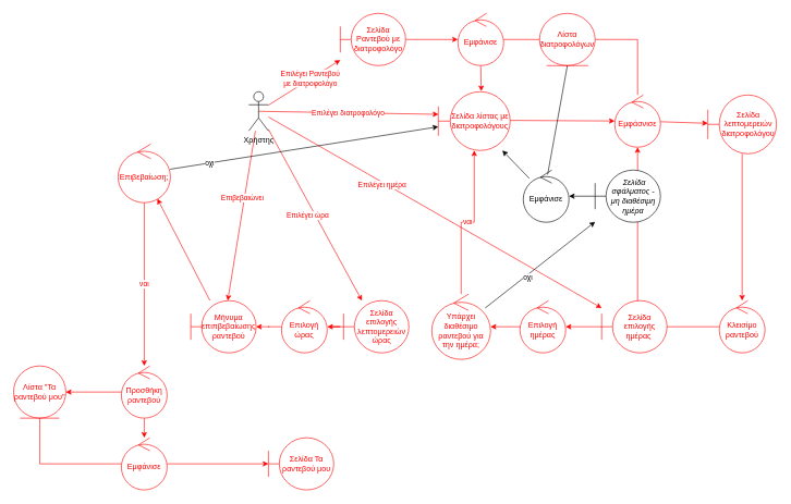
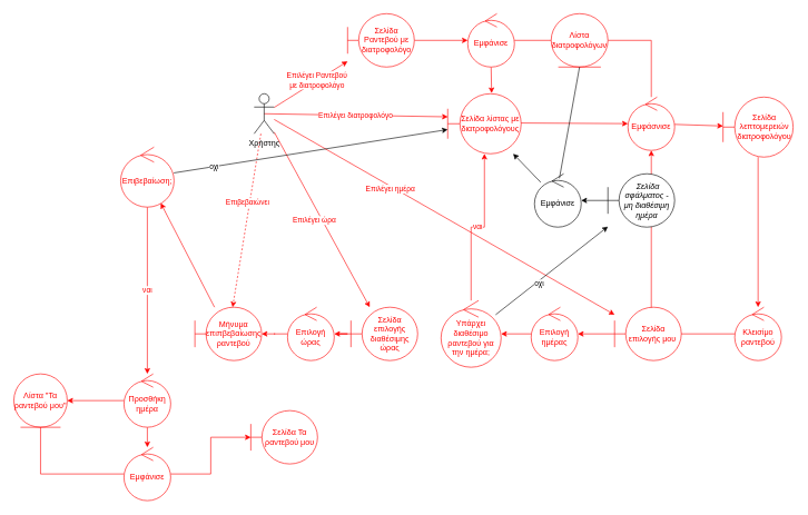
  <mxCell id="0" />
  <mxCell id="1" parent="0" />
  <mxCell id="2" value="" style="rounded=0;orthogonalLoop=1;jettySize=auto;html=1;strokeColor=#FF0000;" parent="1" source="11" target="13" edge="1"><mxGeometry relative="1" as="geometry" /></mxCell>
  <mxCell id="3" value="&lt;font color=&quot;#ff0000&quot;&gt;Επιλέγει Ραντεβού &lt;br&gt;με διατροφολόγο&lt;/font&gt;" style="edgeLabel;html=1;align=center;verticalAlign=middle;resizable=0;points=[];" parent="2" vertex="1" connectable="0"><mxGeometry x="0.169" y="1" relative="1" as="geometry"><mxPoint as="offset" /></mxGeometry></mxCell>
  <mxCell id="4" style="rounded=0;orthogonalLoop=1;jettySize=auto;html=1;exitX=0.5;exitY=0.5;exitDx=0;exitDy=0;exitPerimeter=0;entryX=0.002;entryY=0.385;entryDx=0;entryDy=0;entryPerimeter=0;strokeColor=#FF0000;" parent="1" source="11" target="17" edge="1"><mxGeometry relative="1" as="geometry" /></mxCell>
  <mxCell id="5" value="Επιλέγει διατροφολόγο" style="edgeLabel;html=1;align=center;verticalAlign=middle;resizable=0;points=[];fontColor=#FF0000;" parent="4" vertex="1" connectable="0"><mxGeometry x="-0.183" relative="1" as="geometry"><mxPoint x="25" as="offset" /></mxGeometry></mxCell>
  <mxCell id="6" value="" style="rounded=0;orthogonalLoop=1;jettySize=auto;html=1;strokeColor=#FF0000;" parent="1" source="11" target="28" edge="1"><mxGeometry relative="1" as="geometry" /></mxCell>
  <mxCell id="7" value="Επιλέγει ημέρα" style="edgeLabel;html=1;align=center;verticalAlign=middle;resizable=0;points=[];fontColor=#FF0000;" parent="6" vertex="1" connectable="0"><mxGeometry x="-0.312" y="-3" relative="1" as="geometry"><mxPoint y="1" as="offset" /></mxGeometry></mxCell>
  <mxCell id="8" value="&lt;font color=&quot;#ff0000&quot;&gt;Επιλέγει ώρα&lt;/font&gt;" style="rounded=0;orthogonalLoop=1;jettySize=auto;html=1;strokeColor=#FF0000;" parent="1" source="11" target="39" edge="1"><mxGeometry x="-0.03" y="-11" relative="1" as="geometry"><mxPoint as="offset" /></mxGeometry></mxCell>
- <mxCell id="9" value="" style="rounded=0;orthogonalLoop=1;jettySize=auto;html=1;strokeColor=#FF0000;" parent="1" source="11" target="43" edge="1"><mxGeometry relative="1" as="geometry" /></mxCell>
+ <mxCell id="9" value="" style="rounded=0;orthogonalLoop=1;jettySize=auto;html=1;strokeColor=#FF0000;dashed=1;" parent="1" source="11" target="43" edge="1"><mxGeometry relative="1" as="geometry" /></mxCell>
  <mxCell id="10" value="Επιβεβαιώνει" style="edgeLabel;html=1;align=center;verticalAlign=middle;resizable=0;points=[];fontColor=#FF0000;" parent="9" vertex="1" connectable="0"><mxGeometry x="-0.202" y="-4" relative="1" as="geometry"><mxPoint as="offset" /></mxGeometry></mxCell>
  <mxCell id="11" value="Χρήστης" style="shape=umlActor;verticalLabelPosition=bottom;verticalAlign=top;html=1;" parent="1" vertex="1"><mxGeometry x="380" y="140" width="30" height="60" as="geometry" /></mxCell>
  <mxCell id="12" value="" style="rounded=0;orthogonalLoop=1;jettySize=auto;html=1;strokeColor=#FF0000;" parent="1" source="13" target="16" edge="1"><mxGeometry relative="1" as="geometry" /></mxCell>
  <mxCell id="13" value="&lt;font color=&quot;#ff0000&quot;&gt;Σελίδα Ραντεβού με διατροφολόγο&lt;/font&gt;" style="shape=umlBoundary;whiteSpace=wrap;html=1;strokeColor=#ff0000;" parent="1" vertex="1"><mxGeometry x="520" y="20" width="100" height="80" as="geometry" /></mxCell>
  <mxCell id="14" value="" style="rounded=0;orthogonalLoop=1;jettySize=auto;html=1;entryX=0.598;entryY=-0.009;entryDx=0;entryDy=0;entryPerimeter=0;strokeColor=#FF0000;" parent="1" source="16" target="17" edge="1"><mxGeometry relative="1" as="geometry" /></mxCell>
  <mxCell id="15" value="" style="edgeStyle=orthogonalEdgeStyle;rounded=0;orthogonalLoop=1;jettySize=auto;html=1;strokeColor=#FF0000;endArrow=none;endFill=0;" parent="1" source="16" target="24" edge="1"><mxGeometry relative="1" as="geometry" /></mxCell>
  <mxCell id="16" value="&lt;font color=&quot;#ff0000&quot;&gt;Εμφάνισε&lt;/font&gt;" style="ellipse;shape=umlControl;whiteSpace=wrap;html=1;strokeColor=#ff0000;" parent="1" vertex="1"><mxGeometry x="700" y="20" width="70" height="80" as="geometry" /></mxCell>
  <mxCell id="17" value="&lt;font color=&quot;#ff0000&quot;&gt;Σελίδα λίστας με διατροφολόγους&lt;/font&gt;" style="shape=umlBoundary;whiteSpace=wrap;html=1;strokeColor=#FF0000;" parent="1" vertex="1"><mxGeometry x="670" y="140" width="110" height="90" as="geometry" /></mxCell>
  <mxCell id="18" value="" style="rounded=0;orthogonalLoop=1;jettySize=auto;html=1;exitX=0.999;exitY=0.488;exitDx=0;exitDy=0;exitPerimeter=0;strokeColor=#FF0000;" parent="1" source="17" target="22" edge="1"><mxGeometry relative="1" as="geometry"><mxPoint x="863.099" y="118.003" as="sourcePoint" /></mxGeometry></mxCell>
  <mxCell id="19" value="" style="rounded=0;orthogonalLoop=1;jettySize=auto;html=1;strokeColor=#FF0000;" parent="1" source="20" target="26" edge="1"><mxGeometry relative="1" as="geometry" /></mxCell>
  <mxCell id="20" value="&lt;font color=&quot;#ff0000&quot;&gt;Σελίδα λεπτομερειών διατροφολόγου&lt;/font&gt;" style="shape=umlBoundary;whiteSpace=wrap;html=1;strokeColor=#FF0000;" parent="1" vertex="1"><mxGeometry x="1082.5" y="145" width="105" height="90" as="geometry" /></mxCell>
  <mxCell id="21" value="" style="rounded=0;orthogonalLoop=1;jettySize=auto;html=1;strokeColor=#FF0000;" parent="1" source="22" target="20" edge="1"><mxGeometry relative="1" as="geometry" /></mxCell>
  <mxCell id="22" value="&lt;font color=&quot;#ff0000&quot;&gt;Εμφάσνισε&lt;/font&gt;" style="ellipse;shape=umlControl;whiteSpace=wrap;html=1;strokeColor=#FF0000;" parent="1" vertex="1"><mxGeometry x="940" y="145" width="70" height="80" as="geometry" /></mxCell>
  <mxCell id="23" value="" style="edgeStyle=orthogonalEdgeStyle;rounded=0;orthogonalLoop=1;jettySize=auto;html=1;strokeColor=#FF0000;endArrow=none;endFill=0;" parent="1" source="24" target="22" edge="1"><mxGeometry relative="1" as="geometry" /></mxCell>
  <mxCell id="24" value="&lt;font color=&quot;#ff0000&quot;&gt;Λίστα διατροφολόγων&lt;/font&gt;" style="ellipse;shape=umlEntity;whiteSpace=wrap;html=1;strokeColor=#FF0000;" parent="1" vertex="1"><mxGeometry x="825" y="20" width="85" height="80" as="geometry" /></mxCell>
  <mxCell id="25" value="" style="edgeStyle=orthogonalEdgeStyle;rounded=0;orthogonalLoop=1;jettySize=auto;html=1;strokeColor=#FF0000;" parent="1" source="26" target="22" edge="1"><mxGeometry relative="1" as="geometry" /></mxCell>
  <mxCell id="26" value="&lt;font color=&quot;#ff0000&quot;&gt;Κλεισίμο ραντεβού&lt;/font&gt;" style="ellipse;shape=umlControl;whiteSpace=wrap;html=1;strokeColor=#FF0000;" parent="1" vertex="1"><mxGeometry x="1100" y="460" width="70" height="80" as="geometry" /></mxCell>
  <mxCell id="27" value="" style="edgeStyle=orthogonalEdgeStyle;rounded=0;orthogonalLoop=1;jettySize=auto;html=1;strokeColor=#FF0000;" parent="1" source="28" target="30" edge="1"><mxGeometry relative="1" as="geometry" /></mxCell>
- <mxCell id="28" value="&lt;font color=&quot;#ff0000&quot;&gt;Σελίδα επιλογής ημέρας&amp;nbsp;&lt;/font&gt;" style="shape=umlBoundary;whiteSpace=wrap;html=1;strokeColor=#FF0000;" parent="1" vertex="1"><mxGeometry x="920" y="460" width="100" height="80" as="geometry" /></mxCell>
+ <mxCell id="28" value="&lt;font color=&quot;#ff0000&quot;&gt;Σελίδα επιλογής μου&amp;nbsp;&lt;/font&gt;" style="shape=umlBoundary;whiteSpace=wrap;html=1;strokeColor=#FF0000;" parent="1" vertex="1"><mxGeometry x="920" y="460" width="100" height="80" as="geometry" /></mxCell>
  <mxCell id="29" value="" style="edgeStyle=orthogonalEdgeStyle;rounded=0;orthogonalLoop=1;jettySize=auto;html=1;strokeColor=#FF0000;" parent="1" source="30" target="33" edge="1"><mxGeometry relative="1" as="geometry" /></mxCell>
  <mxCell id="30" value="&lt;font color=&quot;#ff0000&quot;&gt;Επιλογή ημέρας&lt;/font&gt;" style="ellipse;shape=umlControl;whiteSpace=wrap;html=1;strokeColor=#FF0000;" parent="1" vertex="1"><mxGeometry x="795" y="460" width="70" height="80" as="geometry" /></mxCell>
  <mxCell id="31" value="οχι" style="rounded=0;orthogonalLoop=1;jettySize=auto;html=1;" parent="1" source="33" target="35" edge="1"><mxGeometry x="-0.249" y="-4" relative="1" as="geometry"><mxPoint as="offset" /></mxGeometry></mxCell>
  <mxCell id="32" value="&lt;font color=&quot;#ff0000&quot;&gt;ναι&lt;/font&gt;" style="edgeStyle=orthogonalEdgeStyle;rounded=0;orthogonalLoop=1;jettySize=auto;html=1;strokeColor=#FF0000;" parent="1" source="33" target="17" edge="1"><mxGeometry relative="1" as="geometry"><mxPoint x="480" y="500" as="targetPoint" /></mxGeometry></mxCell>
  <mxCell id="33" value="&lt;font color=&quot;#ff0000&quot;&gt;Υπάρχει διαθέσιμο ραντεβού για την ημέρα;&lt;/font&gt;" style="ellipse;shape=umlControl;whiteSpace=wrap;html=1;strokeColor=#FF0000;" parent="1" vertex="1"><mxGeometry x="660" y="450" width="90" height="100" as="geometry" /></mxCell>
  <mxCell id="34" value="" style="rounded=0;orthogonalLoop=1;jettySize=auto;html=1;" parent="1" source="35" target="37" edge="1"><mxGeometry relative="1" as="geometry" /></mxCell>
  <mxCell id="35" value="&lt;i&gt;&amp;nbsp;Σελίδα σφάλματος - μη διαθέσιμη ημέρα&lt;/i&gt;" style="shape=umlBoundary;whiteSpace=wrap;html=1;" parent="1" vertex="1"><mxGeometry x="910" y="260" width="100" height="80" as="geometry" /></mxCell>
  <mxCell id="36" value="" style="rounded=0;orthogonalLoop=1;jettySize=auto;html=1;" parent="1" source="37" target="17" edge="1"><mxGeometry relative="1" as="geometry" /></mxCell>
  <mxCell id="37" value="Εμφάνισε" style="ellipse;shape=umlControl;whiteSpace=wrap;html=1;" parent="1" vertex="1"><mxGeometry x="800" y="260" width="70" height="80" as="geometry" /></mxCell>
  <mxCell id="38" value="" style="edgeStyle=orthogonalEdgeStyle;rounded=0;orthogonalLoop=1;jettySize=auto;html=1;strokeColor=#FF0000;" parent="1" source="39" target="41" edge="1"><mxGeometry relative="1" as="geometry" /></mxCell>
- <mxCell id="39" value="&lt;font color=&quot;#ff0000&quot;&gt;Σελίδα επιλογής λεπτομερειών ώρας&lt;/font&gt;" style="shape=umlBoundary;whiteSpace=wrap;html=1;strokeColor=#FF0000;" parent="1" vertex="1"><mxGeometry x="525" y="460" width="100" height="80" as="geometry" /></mxCell>
+ <mxCell id="39" value="&lt;font color=&quot;#ff0000&quot;&gt;Σελίδα επιλογής διαθέσιμης ώρας&lt;/font&gt;" style="shape=umlBoundary;whiteSpace=wrap;html=1;strokeColor=#FF0000;" parent="1" vertex="1"><mxGeometry x="525" y="460" width="100" height="80" as="geometry" /></mxCell>
  <mxCell id="40" value="" style="edgeStyle=orthogonalEdgeStyle;rounded=0;orthogonalLoop=1;jettySize=auto;html=1;strokeColor=#FF0000;" parent="1" source="41" target="43" edge="1"><mxGeometry relative="1" as="geometry" /></mxCell>
  <mxCell id="41" value="&lt;font color=&quot;#ff0000&quot;&gt;Επιλογή ώρας&lt;/font&gt;" style="ellipse;shape=umlControl;whiteSpace=wrap;html=1;strokeColor=#FF0000;" parent="1" vertex="1"><mxGeometry x="430" y="460" width="70" height="80" as="geometry" /></mxCell>
  <mxCell id="42" value="" style="rounded=0;orthogonalLoop=1;jettySize=auto;html=1;strokeColor=#FF0000;" parent="1" source="43" target="47" edge="1"><mxGeometry relative="1" as="geometry" /></mxCell>
  <mxCell id="43" value="&lt;font color=&quot;#ff0000&quot;&gt;Μήνυμα επιπβεβαίωσης ραντεβού&lt;/font&gt;" style="shape=umlBoundary;whiteSpace=wrap;html=1;strokeColor=#FF0000;" parent="1" vertex="1"><mxGeometry x="291.25" y="460" width="100" height="80" as="geometry" /></mxCell>
  <mxCell id="44" value="" style="rounded=0;orthogonalLoop=1;jettySize=auto;html=1;" parent="1" source="47" target="17" edge="1"><mxGeometry relative="1" as="geometry" /></mxCell>
  <mxCell id="45" value="οχι" style="edgeLabel;html=1;align=center;verticalAlign=middle;resizable=0;points=[];" parent="44" vertex="1" connectable="0"><mxGeometry x="-0.704" relative="1" as="geometry"><mxPoint as="offset" /></mxGeometry></mxCell>
  <mxCell id="46" value="&lt;font color=&quot;#ff0000&quot;&gt;ναι&lt;/font&gt;" style="edgeStyle=orthogonalEdgeStyle;rounded=0;orthogonalLoop=1;jettySize=auto;html=1;strokeColor=#FF0000;" parent="1" source="47" target="50" edge="1"><mxGeometry relative="1" as="geometry" /></mxCell>
  <mxCell id="47" value="&lt;font color=&quot;#ff0000&quot;&gt;Επιβεβαίωση;&lt;/font&gt;" style="ellipse;shape=umlControl;whiteSpace=wrap;html=1;strokeColor=#FF0000;" parent="1" vertex="1"><mxGeometry x="180" y="220" width="80" height="90" as="geometry" /></mxCell>
  <mxCell id="48" value="" style="edgeStyle=orthogonalEdgeStyle;rounded=0;orthogonalLoop=1;jettySize=auto;html=1;strokeColor=#FF0000;" parent="1" source="50" target="51" edge="1"><mxGeometry relative="1" as="geometry" /></mxCell>
  <mxCell id="49" value="" style="edgeStyle=none;rounded=0;orthogonalLoop=1;jettySize=auto;html=1;strokeColor=#FF0000;fontColor=#FF0000;" parent="1" source="50" target="54" edge="1"><mxGeometry relative="1" as="geometry" /></mxCell>
- <mxCell id="50" value="&lt;font color=&quot;#ff0000&quot;&gt;Προσθήκη ραντεβού&lt;/font&gt;" style="ellipse;shape=umlControl;whiteSpace=wrap;html=1;strokeColor=#FF0000;" parent="1" vertex="1"><mxGeometry x="185" y="560" width="70" height="80" as="geometry" /></mxCell>
+ <mxCell id="50" value="&lt;font color=&quot;#ff0000&quot;&gt;Προσθήκη ημέρα&lt;/font&gt;" style="ellipse;shape=umlControl;whiteSpace=wrap;html=1;strokeColor=#FF0000;" parent="1" vertex="1"><mxGeometry x="185" y="560" width="70" height="80" as="geometry" /></mxCell>
  <mxCell id="51" value="&lt;font color=&quot;#ff0000&quot;&gt;Λίστα &quot;Τα ραντεβού μου&quot;&lt;/font&gt;" style="ellipse;shape=umlEntity;whiteSpace=wrap;html=1;strokeColor=#FF0000;" parent="1" vertex="1"><mxGeometry x="20" y="560" width="80" height="80" as="geometry" /></mxCell>
  <mxCell id="52" value="" style="edgeStyle=orthogonalEdgeStyle;rounded=0;orthogonalLoop=1;jettySize=auto;html=1;strokeColor=#FF0000;" parent="1" source="54" target="55" edge="1"><mxGeometry relative="1" as="geometry" /></mxCell>
  <mxCell id="53" value="" style="edgeStyle=orthogonalEdgeStyle;rounded=0;orthogonalLoop=1;jettySize=auto;html=1;endArrow=none;endFill=0;strokeColor=#FF0000;" parent="1" source="54" target="51" edge="1"><mxGeometry relative="1" as="geometry" /></mxCell>
  <mxCell id="54" value="&lt;font color=&quot;#ff0000&quot;&gt;Εμφάνισε&lt;/font&gt;" style="ellipse;shape=umlControl;whiteSpace=wrap;html=1;strokeColor=#FF0000;" parent="1" vertex="1"><mxGeometry x="185" y="670" width="70" height="80" as="geometry" /></mxCell>
- <mxCell id="55" value="&lt;font color=&quot;#ff0000&quot;&gt;Σελίδα Τα ραντεβού μου&lt;/font&gt;" style="shape=umlBoundary;whiteSpace=wrap;html=1;strokeColor=#FF0000;" parent="1" vertex="1"><mxGeometry x="410" y="670" width="100" height="80" as="geometry" /></mxCell>
+ <mxCell id="55" value="&lt;font color=&quot;#ff0000&quot;&gt;Σελίδα Τα ραντεβού μου&lt;/font&gt;" style="shape=umlBoundary;whiteSpace=wrap;html=1;strokeColor=#FF0000;" parent="1" vertex="1"><mxGeometry x="375" y="615" width="100" height="80" as="geometry" /></mxCell>
  <mxCell id="56" value="" style="endArrow=none;html=1;rounded=0;entryX=0.5;entryY=1;entryDx=0;entryDy=0;exitX=0.533;exitY=0.086;exitDx=0;exitDy=0;exitPerimeter=0;" parent="1" source="37" target="24" edge="1"><mxGeometry width="50" height="50" relative="1" as="geometry"><mxPoint x="650" y="390" as="sourcePoint" /><mxPoint x="700" y="340" as="targetPoint" /></mxGeometry></mxCell>
